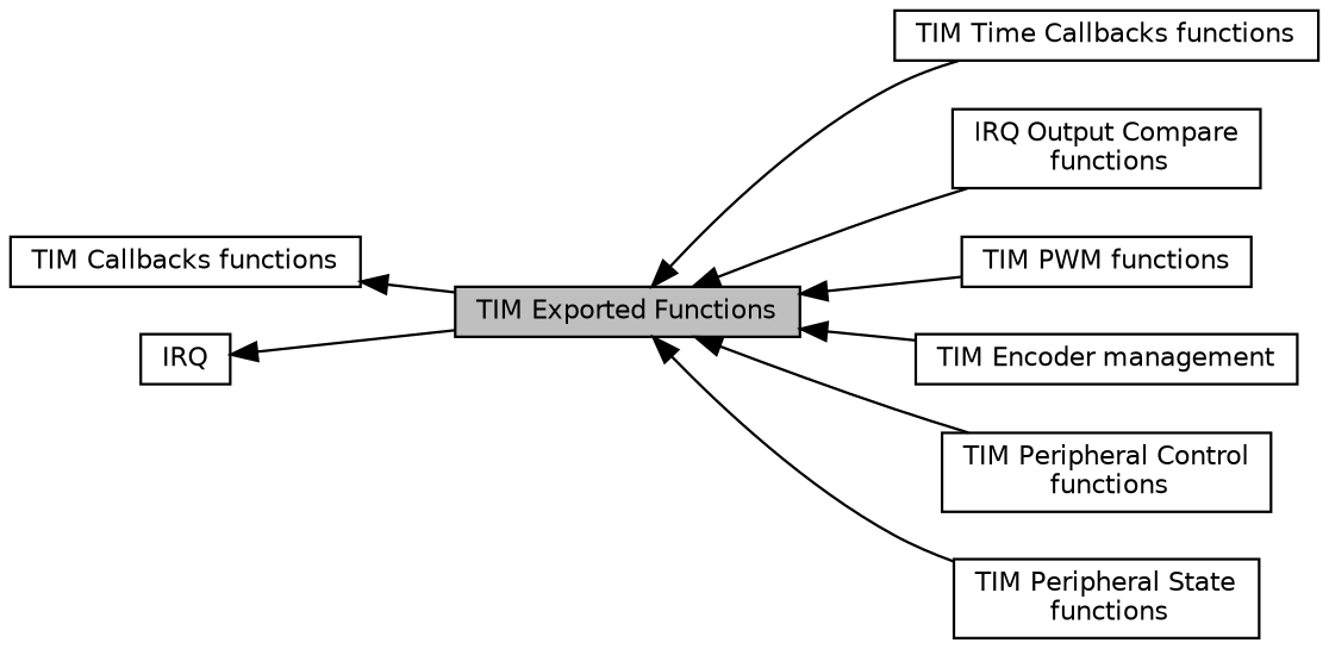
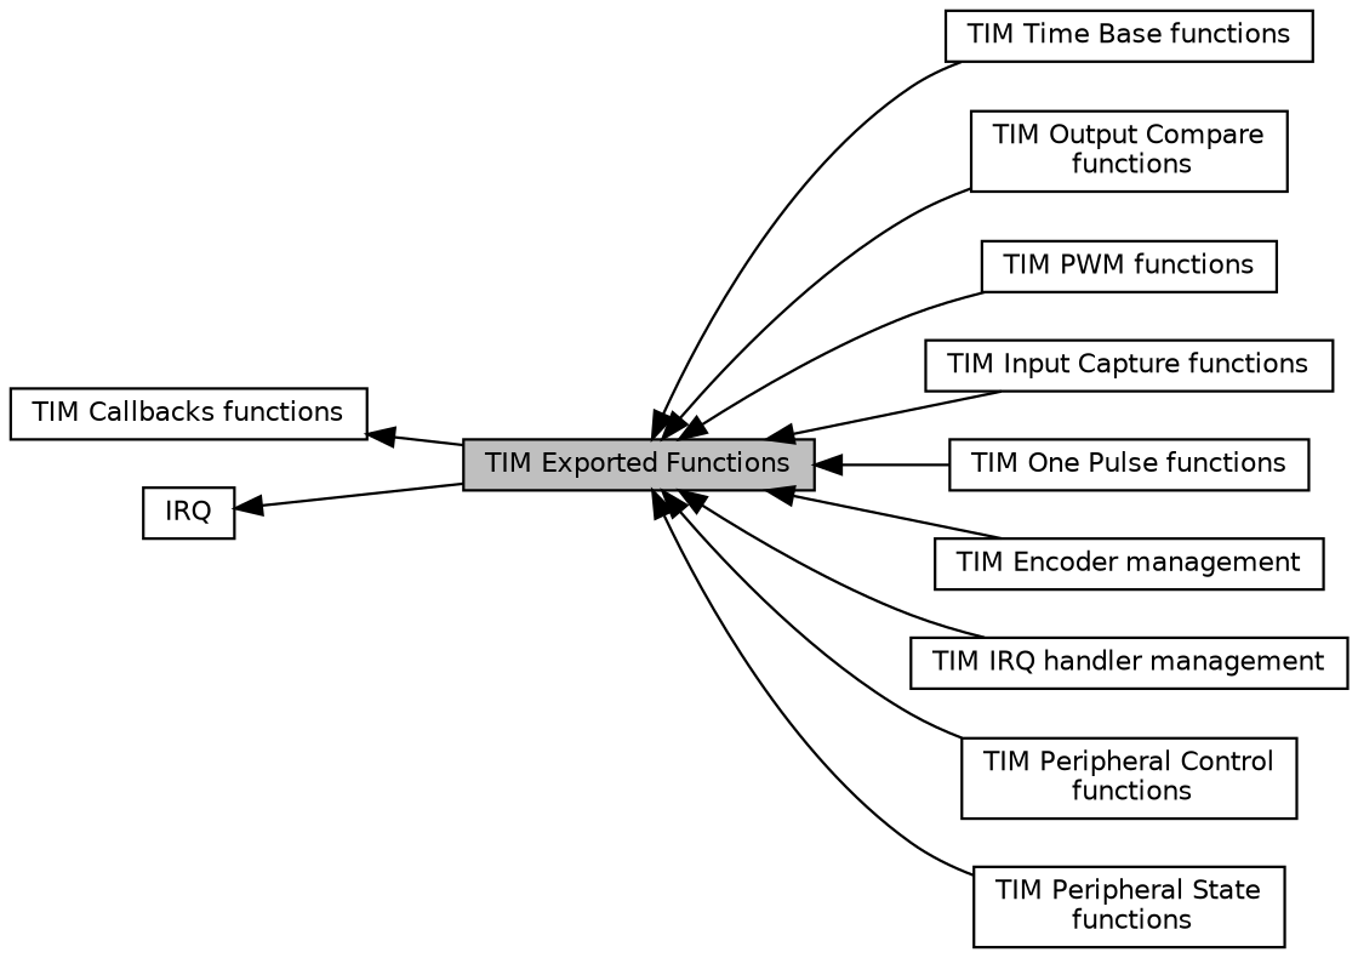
  digraph {
    rankdir=LR
    node [color=black fillcolor=white fontname=Helvetica fontsize=10 shape=box style=filled]
    edge [dir=back fontname=Helvetica fontsize=10 labelfontname=Helvetica labelfontsize=10 shape=plaintext style=solid]
    n1 [fillcolor=grey75 fontcolor=black height=0.2 label="TIM Exported Functions" width=0.4]
-   n2 [height=0.2 label="TIM Time Callbacks functions" width=0.4]
-   n3 [height=0.2 label="IRQ Output Compare\l functions" width=0.4]
+   n2 [height=0.2 label="TIM Time Base functions" width=0.4]
+   n3 [height=0.2 label="TIM Output Compare\l functions" width=0.4]
    n4 [height=0.2 label="TIM PWM functions" width=0.4]
+   n5 [height=0.2 label="TIM Input Capture functions" width=0.4]
+   n6 [height=0.2 label="TIM One Pulse functions" width=0.4]
    n7 [height=0.2 label="TIM Encoder management" width=0.4]
+   n8 [height=0.2 label="TIM IRQ handler management" width=0.4]
    n9 [height=0.2 label="TIM Peripheral Control\l functions" width=0.4]
    n10 [height=0.2 label="TIM Peripheral State\l functions" width=0.4]
    n11 [height=0.2 label="TIM Callbacks functions" width=0.4]
    n12 [height=0.2 label=IRQ width=0.4]
    n1 -> n2
    n1 -> n3
    n1 -> n4
+   n1 -> n5
+   n1 -> n6
    n1 -> n7
+   n1 -> n8
    n1 -> n9
    n1 -> n10
    n11 -> n1
    n12 -> n1
  }
